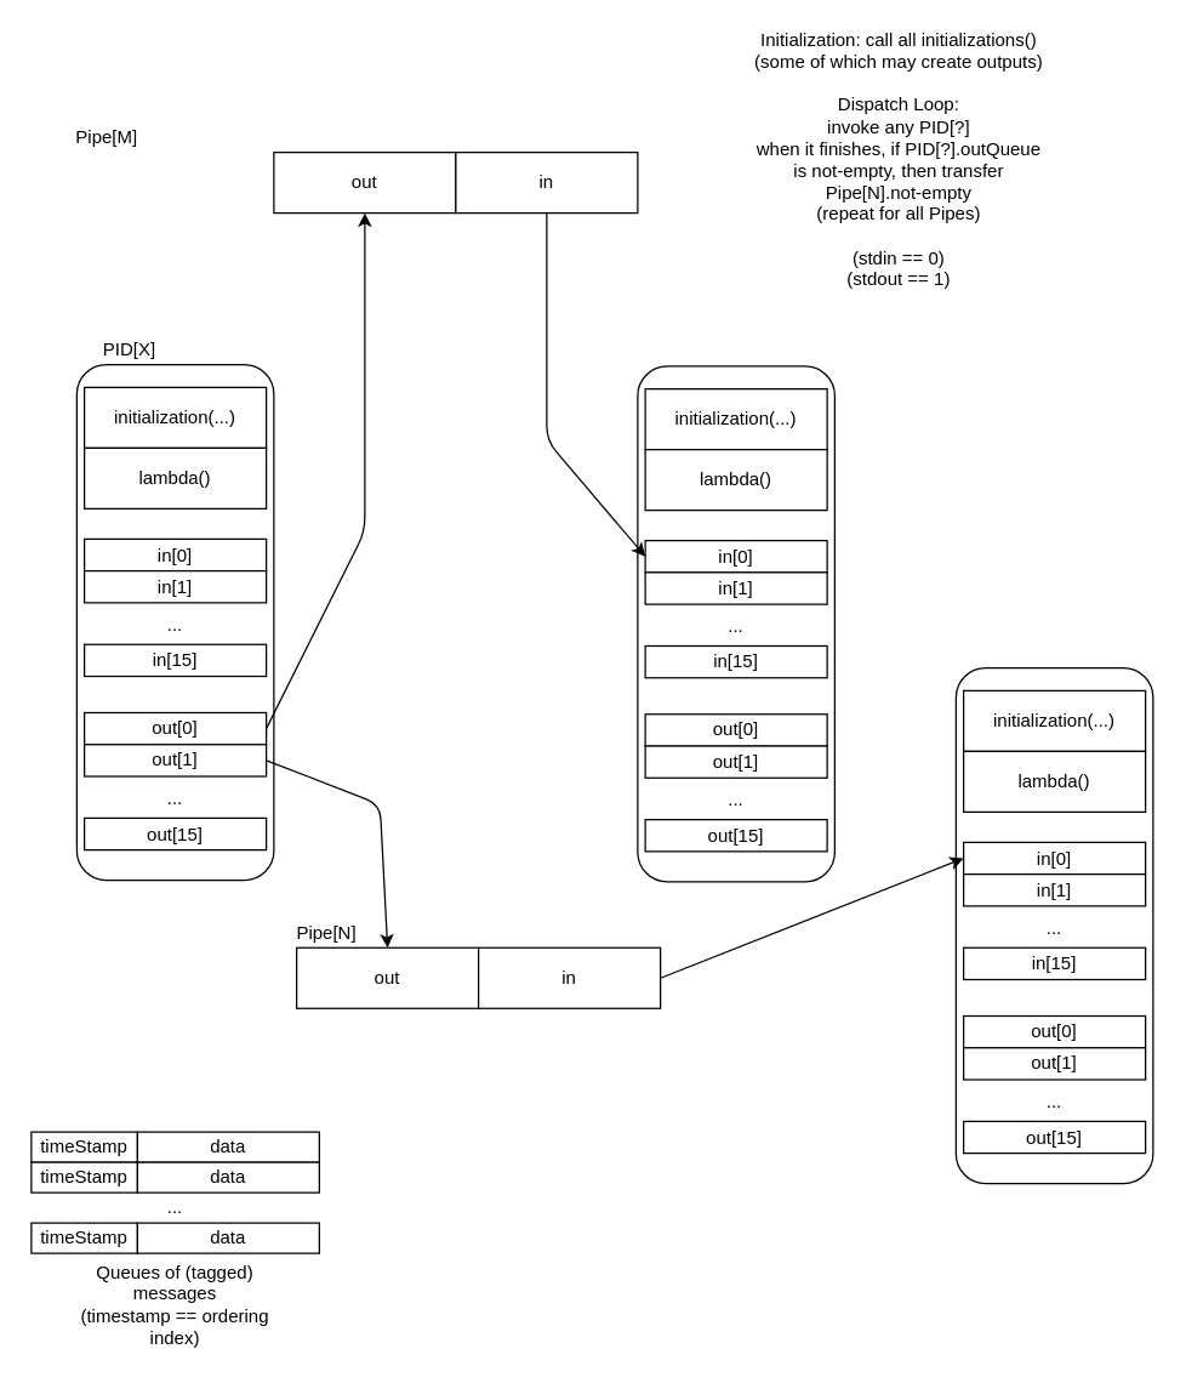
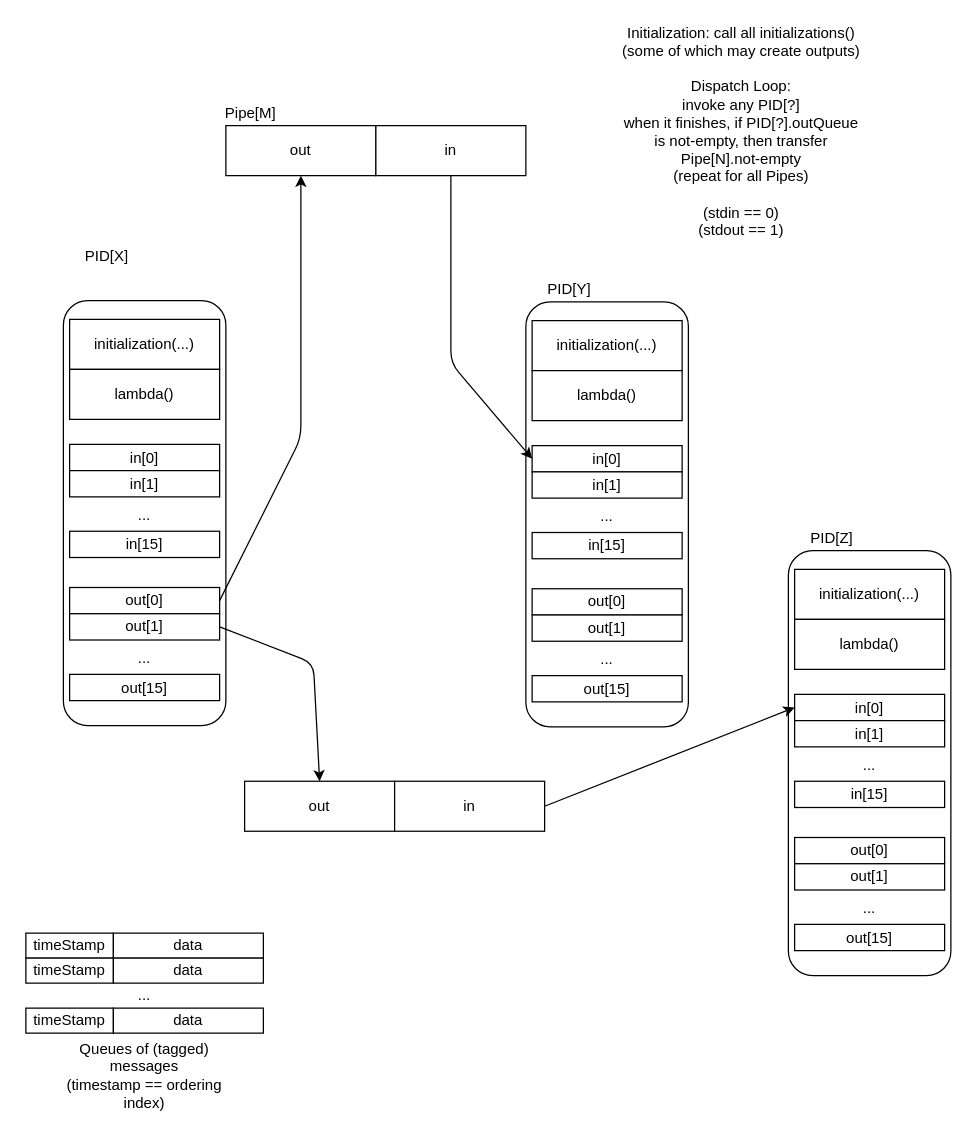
  <mxCell id="0" />
  <mxCell id="1" parent="0" />
  <mxCell id="2" value="" style="rounded=1;whiteSpace=wrap;html=1;" vertex="1" parent="1"><mxGeometry x="50" y="240" width="130" height="340" as="geometry" /></mxCell>
  <mxCell id="3" value="out" style="rounded=0;whiteSpace=wrap;html=1;" vertex="1" parent="1"><mxGeometry x="180" y="100" width="120" height="40" as="geometry" /></mxCell>
  <mxCell id="4" value="in" style="rounded=0;whiteSpace=wrap;html=1;" vertex="1" parent="1"><mxGeometry x="300" y="100" width="120" height="40" as="geometry" /></mxCell>
- <mxCell id="5" value="Pipe[M]" style="text;html=1;strokeColor=none;fillColor=none;align=center;verticalAlign=middle;whiteSpace=wrap;rounded=0;" vertex="1" parent="1"><mxGeometry x="50" y="80" width="40" height="20" as="geometry" /></mxCell>
+ <mxCell id="5" value="Pipe[M]" style="text;html=1;strokeColor=none;fillColor=none;align=center;verticalAlign=middle;whiteSpace=wrap;rounded=0;" vertex="1" parent="1"><mxGeometry x="180" y="80" width="40" height="20" as="geometry" /></mxCell>
  <mxCell id="6" value="initialization(...)" style="rounded=0;whiteSpace=wrap;html=1;" vertex="1" parent="1"><mxGeometry x="55" y="255" width="120" height="40" as="geometry" /></mxCell>
  <mxCell id="7" style="edgeStyle=orthogonalEdgeStyle;rounded=0;orthogonalLoop=1;jettySize=auto;html=1;exitX=0.5;exitY=1;exitDx=0;exitDy=0;" edge="1" parent="1" source="4" target="4"><mxGeometry relative="1" as="geometry" /></mxCell>
  <mxCell id="8" value="in[0]" style="rounded=0;whiteSpace=wrap;html=1;" vertex="1" parent="1"><mxGeometry x="55" y="355" width="120" height="21" as="geometry" /></mxCell>
- <mxCell id="9" value="PID[X]" style="text;html=1;strokeColor=none;fillColor=none;align=center;verticalAlign=middle;whiteSpace=wrap;rounded=0;" vertex="1" parent="1"><mxGeometry x="65" y="220" width="40" height="20" as="geometry" /></mxCell>
+ <mxCell id="9" value="PID[X]" style="text;html=1;strokeColor=none;fillColor=none;align=center;verticalAlign=middle;whiteSpace=wrap;rounded=0;" vertex="1" parent="1"><mxGeometry x="65" y="195" width="40" height="20" as="geometry" /></mxCell>
  <mxCell id="10" value="Initialization: call all initializations()&lt;br&gt;(some of which may create outputs)&lt;br&gt;&lt;br&gt;Dispatch Loop:&lt;br&gt;invoke any PID[?]&lt;br&gt;when it finishes, if PID[?].outQueue&lt;br&gt;is not-empty, then transfer&lt;br&gt;Pipe[N].not-empty&lt;br&gt;(repeat for all Pipes)&lt;br&gt;&lt;br&gt;(stdin == 0)&lt;br&gt;(stdout == 1)" style="text;html=1;strokeColor=none;fillColor=none;align=center;verticalAlign=middle;whiteSpace=wrap;rounded=0;" vertex="1" parent="1"><mxGeometry x="455" y="20" width="275" height="170" as="geometry" /></mxCell>
  <mxCell id="11" value="lambda()" style="rounded=0;whiteSpace=wrap;html=1;" vertex="1" parent="1"><mxGeometry x="55" y="295" width="120" height="40" as="geometry" /></mxCell>
  <mxCell id="12" style="edgeStyle=orthogonalEdgeStyle;rounded=0;orthogonalLoop=1;jettySize=auto;html=1;exitX=0.5;exitY=1;exitDx=0;exitDy=0;" edge="1" parent="1" source="2" target="2"><mxGeometry relative="1" as="geometry" /></mxCell>
  <mxCell id="13" value="timeStamp" style="rounded=0;whiteSpace=wrap;html=1;" vertex="1" parent="1"><mxGeometry x="20" y="746" width="70" height="20" as="geometry" /></mxCell>
  <mxCell id="14" value="data" style="rounded=0;whiteSpace=wrap;html=1;" vertex="1" parent="1"><mxGeometry x="90" y="746" width="120" height="20" as="geometry" /></mxCell>
  <mxCell id="15" value="Queues of (tagged) messages&lt;br&gt;(timestamp == ordering index)" style="text;html=1;strokeColor=none;fillColor=none;align=center;verticalAlign=middle;whiteSpace=wrap;rounded=0;" vertex="1" parent="1"><mxGeometry x="50" y="830" width="130" height="60" as="geometry" /></mxCell>
  <mxCell id="16" value="in[1]" style="rounded=0;whiteSpace=wrap;html=1;" vertex="1" parent="1"><mxGeometry x="55" y="376" width="120" height="21" as="geometry" /></mxCell>
  <mxCell id="17" value="in[15]" style="rounded=0;whiteSpace=wrap;html=1;" vertex="1" parent="1"><mxGeometry x="55" y="424.5" width="120" height="21" as="geometry" /></mxCell>
  <mxCell id="18" value="..." style="text;html=1;strokeColor=none;fillColor=none;align=center;verticalAlign=middle;whiteSpace=wrap;rounded=0;direction=south;" vertex="1" parent="1"><mxGeometry x="105" y="391.5" width="20" height="40" as="geometry" /></mxCell>
  <mxCell id="19" value="out[0]" style="rounded=0;whiteSpace=wrap;html=1;" vertex="1" parent="1"><mxGeometry x="55" y="469.5" width="120" height="21" as="geometry" /></mxCell>
  <mxCell id="20" value="out[1]" style="rounded=0;whiteSpace=wrap;html=1;" vertex="1" parent="1"><mxGeometry x="55" y="490.5" width="120" height="21" as="geometry" /></mxCell>
  <mxCell id="21" value="out[15]" style="rounded=0;whiteSpace=wrap;html=1;" vertex="1" parent="1"><mxGeometry x="55" y="539" width="120" height="21" as="geometry" /></mxCell>
  <mxCell id="22" value="..." style="text;html=1;strokeColor=none;fillColor=none;align=center;verticalAlign=middle;whiteSpace=wrap;rounded=0;direction=south;" vertex="1" parent="1"><mxGeometry x="105" y="506" width="20" height="40" as="geometry" /></mxCell>
  <mxCell id="23" value="" style="endArrow=classic;html=1;entryX=0.5;entryY=1;entryDx=0;entryDy=0;exitX=1;exitY=0.5;exitDx=0;exitDy=0;" edge="1" parent="1" source="19" target="3"><mxGeometry width="50" height="50" relative="1" as="geometry"><mxPoint x="50" y="860" as="sourcePoint" /><mxPoint x="100" y="810" as="targetPoint" /><Array as="points"><mxPoint x="240" y="350" /></Array></mxGeometry></mxCell>
  <mxCell id="24" value="" style="rounded=1;whiteSpace=wrap;html=1;" vertex="1" parent="1"><mxGeometry x="420" y="241" width="130" height="340" as="geometry" /></mxCell>
  <mxCell id="25" value="initialization(...)" style="rounded=0;whiteSpace=wrap;html=1;" vertex="1" parent="1"><mxGeometry x="425" y="256" width="120" height="40" as="geometry" /></mxCell>
  <mxCell id="26" value="in[0]" style="rounded=0;whiteSpace=wrap;html=1;" vertex="1" parent="1"><mxGeometry x="425" y="356" width="120" height="21" as="geometry" /></mxCell>
+ <mxCell id="27" value="PID[Y]" style="text;html=1;strokeColor=none;fillColor=none;align=center;verticalAlign=middle;whiteSpace=wrap;rounded=0;" vertex="1" parent="1"><mxGeometry x="435" y="221" width="40" height="20" as="geometry" /></mxCell>
  <mxCell id="28" value="lambda()" style="rounded=0;whiteSpace=wrap;html=1;" vertex="1" parent="1"><mxGeometry x="425" y="296" width="120" height="40" as="geometry" /></mxCell>
  <mxCell id="29" style="edgeStyle=orthogonalEdgeStyle;rounded=0;orthogonalLoop=1;jettySize=auto;html=1;exitX=0.5;exitY=1;exitDx=0;exitDy=0;" edge="1" source="24" target="24" parent="1"><mxGeometry relative="1" as="geometry" /></mxCell>
  <mxCell id="30" value="in[1]" style="rounded=0;whiteSpace=wrap;html=1;" vertex="1" parent="1"><mxGeometry x="425" y="377" width="120" height="21" as="geometry" /></mxCell>
  <mxCell id="31" value="in[15]" style="rounded=0;whiteSpace=wrap;html=1;" vertex="1" parent="1"><mxGeometry x="425" y="425.5" width="120" height="21" as="geometry" /></mxCell>
  <mxCell id="32" value="..." style="text;html=1;strokeColor=none;fillColor=none;align=center;verticalAlign=middle;whiteSpace=wrap;rounded=0;direction=south;" vertex="1" parent="1"><mxGeometry x="475" y="392.5" width="20" height="40" as="geometry" /></mxCell>
  <mxCell id="33" value="out[0]" style="rounded=0;whiteSpace=wrap;html=1;" vertex="1" parent="1"><mxGeometry x="425" y="470.5" width="120" height="21" as="geometry" /></mxCell>
  <mxCell id="34" value="out[1]" style="rounded=0;whiteSpace=wrap;html=1;" vertex="1" parent="1"><mxGeometry x="425" y="491.5" width="120" height="21" as="geometry" /></mxCell>
  <mxCell id="35" value="out[15]" style="rounded=0;whiteSpace=wrap;html=1;" vertex="1" parent="1"><mxGeometry x="425" y="540" width="120" height="21" as="geometry" /></mxCell>
  <mxCell id="36" value="..." style="text;html=1;strokeColor=none;fillColor=none;align=center;verticalAlign=middle;whiteSpace=wrap;rounded=0;direction=south;" vertex="1" parent="1"><mxGeometry x="475" y="507" width="20" height="40" as="geometry" /></mxCell>
  <mxCell id="37" value="" style="rounded=1;whiteSpace=wrap;html=1;" vertex="1" parent="1"><mxGeometry x="630" y="440" width="130" height="340" as="geometry" /></mxCell>
  <mxCell id="38" value="initialization(...)" style="rounded=0;whiteSpace=wrap;html=1;" vertex="1" parent="1"><mxGeometry x="635" y="455" width="120" height="40" as="geometry" /></mxCell>
  <mxCell id="39" value="in[0]" style="rounded=0;whiteSpace=wrap;html=1;" vertex="1" parent="1"><mxGeometry x="635" y="555" width="120" height="21" as="geometry" /></mxCell>
+ <mxCell id="40" value="PID[Z]" style="text;html=1;strokeColor=none;fillColor=none;align=center;verticalAlign=middle;whiteSpace=wrap;rounded=0;" vertex="1" parent="1"><mxGeometry x="645" y="420" width="40" height="20" as="geometry" /></mxCell>
  <mxCell id="41" value="lambda()" style="rounded=0;whiteSpace=wrap;html=1;" vertex="1" parent="1"><mxGeometry x="635" y="495" width="120" height="40" as="geometry" /></mxCell>
  <mxCell id="42" style="edgeStyle=orthogonalEdgeStyle;rounded=0;orthogonalLoop=1;jettySize=auto;html=1;exitX=0.5;exitY=1;exitDx=0;exitDy=0;" edge="1" source="37" target="37" parent="1"><mxGeometry relative="1" as="geometry" /></mxCell>
  <mxCell id="43" value="in[1]" style="rounded=0;whiteSpace=wrap;html=1;" vertex="1" parent="1"><mxGeometry x="635" y="576" width="120" height="21" as="geometry" /></mxCell>
  <mxCell id="44" value="in[15]" style="rounded=0;whiteSpace=wrap;html=1;" vertex="1" parent="1"><mxGeometry x="635" y="624.5" width="120" height="21" as="geometry" /></mxCell>
  <mxCell id="45" value="..." style="text;html=1;strokeColor=none;fillColor=none;align=center;verticalAlign=middle;whiteSpace=wrap;rounded=0;direction=south;" vertex="1" parent="1"><mxGeometry x="685" y="591.5" width="20" height="40" as="geometry" /></mxCell>
  <mxCell id="46" value="out[0]" style="rounded=0;whiteSpace=wrap;html=1;" vertex="1" parent="1"><mxGeometry x="635" y="669.5" width="120" height="21" as="geometry" /></mxCell>
  <mxCell id="47" value="out[1]" style="rounded=0;whiteSpace=wrap;html=1;" vertex="1" parent="1"><mxGeometry x="635" y="690.5" width="120" height="21" as="geometry" /></mxCell>
  <mxCell id="48" value="out[15]" style="rounded=0;whiteSpace=wrap;html=1;" vertex="1" parent="1"><mxGeometry x="635" y="739" width="120" height="21" as="geometry" /></mxCell>
  <mxCell id="49" value="..." style="text;html=1;strokeColor=none;fillColor=none;align=center;verticalAlign=middle;whiteSpace=wrap;rounded=0;direction=south;" vertex="1" parent="1"><mxGeometry x="685" y="706" width="20" height="40" as="geometry" /></mxCell>
  <mxCell id="50" value="" style="endArrow=classic;html=1;entryX=0;entryY=0.5;entryDx=0;entryDy=0;exitX=0.5;exitY=1;exitDx=0;exitDy=0;" edge="1" parent="1" source="4" target="26"><mxGeometry width="50" height="50" relative="1" as="geometry"><mxPoint x="50" y="920" as="sourcePoint" /><mxPoint x="100" y="870" as="targetPoint" /><Array as="points"><mxPoint x="360" y="290" /></Array></mxGeometry></mxCell>
  <mxCell id="51" value="out" style="rounded=0;whiteSpace=wrap;html=1;" vertex="1" parent="1"><mxGeometry x="195" y="624.5" width="120" height="40" as="geometry" /></mxCell>
  <mxCell id="52" value="in" style="rounded=0;whiteSpace=wrap;html=1;" vertex="1" parent="1"><mxGeometry x="315" y="624.5" width="120" height="40" as="geometry" /></mxCell>
- <mxCell id="53" value="Pipe[N]" style="text;html=1;strokeColor=none;fillColor=none;align=center;verticalAlign=middle;whiteSpace=wrap;rounded=0;" vertex="1" parent="1"><mxGeometry x="195" y="604.5" width="40" height="20" as="geometry" /></mxCell>
  <mxCell id="54" value="" style="endArrow=classic;html=1;entryX=0.5;entryY=0;entryDx=0;entryDy=0;exitX=1;exitY=0.5;exitDx=0;exitDy=0;" edge="1" parent="1" source="20" target="51"><mxGeometry width="50" height="50" relative="1" as="geometry"><mxPoint x="50" y="920" as="sourcePoint" /><mxPoint x="100" y="870" as="targetPoint" /><Array as="points"><mxPoint x="250" y="530" /></Array></mxGeometry></mxCell>
  <mxCell id="55" value="" style="endArrow=classic;html=1;entryX=0;entryY=0.5;entryDx=0;entryDy=0;exitX=1;exitY=0.5;exitDx=0;exitDy=0;" edge="1" parent="1" source="52" target="39"><mxGeometry width="50" height="50" relative="1" as="geometry"><mxPoint x="50" y="920" as="sourcePoint" /><mxPoint x="100" y="870" as="targetPoint" /></mxGeometry></mxCell>
  <mxCell id="56" value="timeStamp" style="rounded=0;whiteSpace=wrap;html=1;" vertex="1" parent="1"><mxGeometry x="20" y="766" width="70" height="20" as="geometry" /></mxCell>
  <mxCell id="57" value="data" style="rounded=0;whiteSpace=wrap;html=1;" vertex="1" parent="1"><mxGeometry x="90" y="766" width="120" height="20" as="geometry" /></mxCell>
  <mxCell id="58" value="timeStamp" style="rounded=0;whiteSpace=wrap;html=1;" vertex="1" parent="1"><mxGeometry x="20" y="806" width="70" height="20" as="geometry" /></mxCell>
  <mxCell id="59" value="data" style="rounded=0;whiteSpace=wrap;html=1;" vertex="1" parent="1"><mxGeometry x="90" y="806" width="120" height="20" as="geometry" /></mxCell>
  <mxCell id="60" value="..." style="text;html=1;strokeColor=none;fillColor=none;align=center;verticalAlign=middle;whiteSpace=wrap;rounded=0;direction=south;" vertex="1" parent="1"><mxGeometry x="105" y="786" width="20" height="20" as="geometry" /></mxCell>
